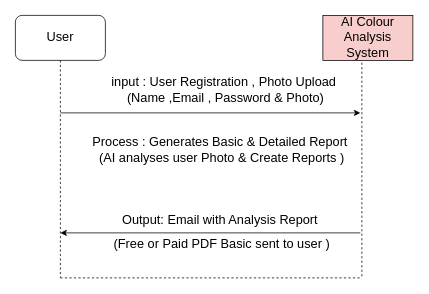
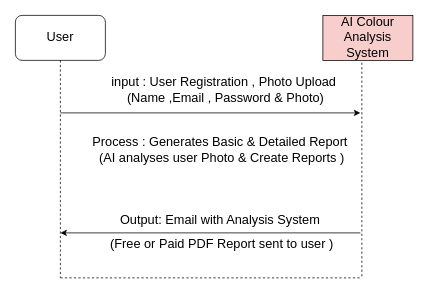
  <mxCell id="0" />
  <mxCell id="1" parent="0" />
  <mxCell id="2" value="&lt;font style=&quot;font-size: 17px;&quot;&gt;AI Colour Analysis System&lt;/font&gt;" style="rounded=0;whiteSpace=wrap;html=1;fillColor=#f8cecc;" vertex="1" parent="1"><mxGeometry x="430" y="20" width="120" height="60" as="geometry" /></mxCell>
  <mxCell id="3" value="&lt;font style=&quot;font-size: 17px;&quot;&gt;User&lt;/font&gt;" style="whiteSpace=wrap;html=1;rounded=1;" vertex="1" parent="1"><mxGeometry x="20" y="20" width="120" height="60" as="geometry" /></mxCell>
  <mxCell id="4" value="" style="endArrow=none;dashed=1;html=1;rounded=0;exitX=0.433;exitY=1.05;exitDx=0;exitDy=0;exitPerimeter=0;" edge="1" parent="1" source="2"><mxGeometry width="50" height="50" relative="1" as="geometry"><mxPoint x="310" y="290" as="sourcePoint" /><mxPoint x="482" y="370" as="targetPoint" /></mxGeometry></mxCell>
  <mxCell id="5" value="" style="endArrow=none;dashed=1;html=1;rounded=0;exitX=0.5;exitY=1;exitDx=0;exitDy=0;" edge="1" parent="1" source="3"><mxGeometry width="50" height="50" relative="1" as="geometry"><mxPoint x="310" y="290" as="sourcePoint" /><mxPoint x="80" y="370" as="targetPoint" /></mxGeometry></mxCell>
  <mxCell id="6" value="&lt;font style=&quot;font-size: 17px;&quot;&gt;input : User Registration , Photo Upload&amp;nbsp;&lt;/font&gt;&lt;div&gt;&lt;font style=&quot;font-size: 17px;&quot;&gt;(Name ,Email , Password &amp;amp; Photo)&lt;/font&gt;&lt;/div&gt;" style="text;html=1;align=center;verticalAlign=middle;resizable=0;points=[];autosize=1;strokeColor=none;fillColor=none;" vertex="1" parent="1"><mxGeometry x="135" y="95" width="330" height="50" as="geometry" /></mxCell>
  <mxCell id="7" value="&lt;font style=&quot;font-size: 17px;&quot;&gt;Process : Generates Basic &amp;amp; Detailed Report&amp;nbsp;&lt;/font&gt;&lt;div&gt;&lt;font style=&quot;font-size: 17px;&quot;&gt;(AI analyses user Photo &amp;amp; Create Reports )&lt;/font&gt;&lt;/div&gt;" style="text;html=1;align=center;verticalAlign=middle;resizable=0;points=[];autosize=1;strokeColor=none;fillColor=none;" vertex="1" parent="1"><mxGeometry x="110" y="175" width="370" height="50" as="geometry" /></mxCell>
- <mxCell id="8" value="&lt;font style=&quot;font-size: 17px;&quot;&gt;(Free or Paid PDF Basic sent to user )&lt;/font&gt;" style="text;html=1;align=center;verticalAlign=middle;resizable=0;points=[];autosize=1;strokeColor=none;fillColor=none;" vertex="1" parent="1"><mxGeometry x="135" y="310" width="320" height="30" as="geometry" /></mxCell>
+ <mxCell id="8" value="&lt;font style=&quot;font-size: 17px;&quot;&gt;(Free or Paid PDF Report sent to user )&lt;/font&gt;" style="text;html=1;align=center;verticalAlign=middle;resizable=0;points=[];autosize=1;strokeColor=none;fillColor=none;" vertex="1" parent="1"><mxGeometry x="135" y="310" width="320" height="30" as="geometry" /></mxCell>
  <mxCell id="9" value="" style="endArrow=classic;html=1;rounded=0;" edge="1" parent="1"><mxGeometry width="50" height="50" relative="1" as="geometry"><mxPoint x="480" y="310" as="sourcePoint" /><mxPoint x="80" y="310" as="targetPoint" /></mxGeometry></mxCell>
  <mxCell id="10" value="" style="endArrow=classic;html=1;rounded=0;" edge="1" parent="1"><mxGeometry width="50" height="50" relative="1" as="geometry"><mxPoint x="80" y="150" as="sourcePoint" /><mxPoint x="480" y="150" as="targetPoint" /></mxGeometry></mxCell>
- <mxCell id="11" value="&lt;font style=&quot;font-size: 17px;&quot;&gt;Output: Email with Analysis Report&amp;nbsp;&lt;/font&gt;&lt;div&gt;&lt;br&gt;&lt;/div&gt;" style="text;html=1;align=center;verticalAlign=middle;resizable=0;points=[];autosize=1;strokeColor=none;fillColor=none;" vertex="1" parent="1"><mxGeometry x="150" y="275" width="290" height="50" as="geometry" /></mxCell>
+ <mxCell id="11" value="&lt;font style=&quot;font-size: 17px;&quot;&gt;Output: Email with Analysis System&amp;nbsp;&lt;/font&gt;&lt;div&gt;&lt;br&gt;&lt;/div&gt;" style="text;html=1;align=center;verticalAlign=middle;resizable=0;points=[];autosize=1;strokeColor=none;fillColor=none;" vertex="1" parent="1"><mxGeometry x="150" y="275" width="290" height="50" as="geometry" /></mxCell>
  <mxCell id="12" value="" style="endArrow=none;dashed=1;html=1;rounded=0;" edge="1" parent="1"><mxGeometry width="50" height="50" relative="1" as="geometry"><mxPoint x="80" y="370" as="sourcePoint" /><mxPoint x="480" y="370" as="targetPoint" /></mxGeometry></mxCell>
